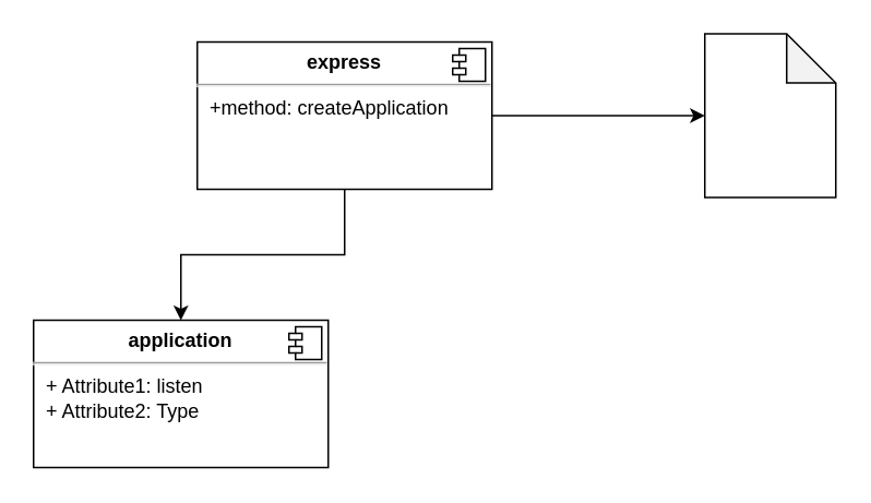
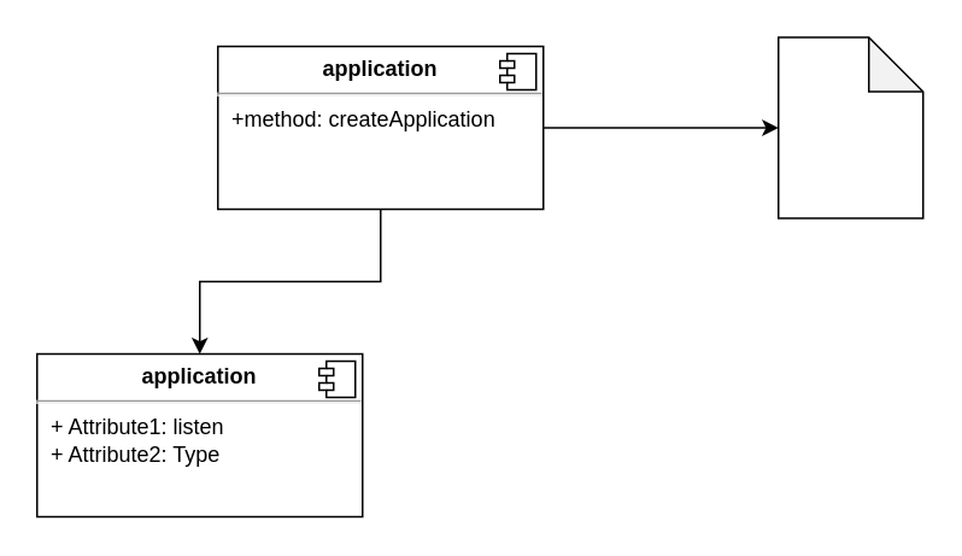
  <mxCell id="0" />
  <mxCell id="1" parent="0" />
  <mxCell id="2" value="" style="edgeStyle=orthogonalEdgeStyle;rounded=0;orthogonalLoop=1;jettySize=auto;html=1;" edge="1" parent="1" source="4" target="6"><mxGeometry relative="1" as="geometry" /></mxCell>
  <mxCell id="3" style="edgeStyle=orthogonalEdgeStyle;rounded=0;orthogonalLoop=1;jettySize=auto;html=1;exitX=0.5;exitY=1;exitDx=0;exitDy=0;entryX=0.5;entryY=0;entryDx=0;entryDy=0;" edge="1" parent="1" source="4" target="7"><mxGeometry relative="1" as="geometry" /></mxCell>
- <mxCell id="4" value="&lt;p style=&quot;margin: 0px ; margin-top: 6px ; text-align: center&quot;&gt;&lt;b&gt;express&lt;/b&gt;&lt;/p&gt;&lt;hr&gt;&lt;p style=&quot;margin: 0px ; margin-left: 8px&quot;&gt;+method: createApplication&lt;br&gt;&lt;br&gt;&lt;/p&gt;" style="align=left;overflow=fill;html=1;dropTarget=0;" vertex="1" parent="1"><mxGeometry x="120" y="25" width="180" height="90" as="geometry" /></mxCell>
+ <mxCell id="4" value="&lt;p style=&quot;margin: 0px ; margin-top: 6px ; text-align: center&quot;&gt;&lt;b&gt;application&lt;/b&gt;&lt;/p&gt;&lt;hr&gt;&lt;p style=&quot;margin: 0px ; margin-left: 8px&quot;&gt;+method: createApplication&lt;br&gt;&lt;br&gt;&lt;/p&gt;" style="align=left;overflow=fill;html=1;dropTarget=0;" vertex="1" parent="1"><mxGeometry x="120" y="25" width="180" height="90" as="geometry" /></mxCell>
  <mxCell id="5" value="" style="shape=component;jettyWidth=8;jettyHeight=4;" vertex="1" parent="4"><mxGeometry x="1" width="20" height="20" relative="1" as="geometry"><mxPoint x="-24" y="4" as="offset" /></mxGeometry></mxCell>
  <mxCell id="6" value="" style="shape=note;whiteSpace=wrap;html=1;backgroundOutline=1;darkOpacity=0.05;align=left;" vertex="1" parent="1"><mxGeometry x="430" y="20" width="80" height="100" as="geometry" /></mxCell>
  <mxCell id="7" value="&lt;p style=&quot;margin: 0px ; margin-top: 6px ; text-align: center&quot;&gt;&lt;b&gt;application&lt;/b&gt;&lt;/p&gt;&lt;hr&gt;&lt;p style=&quot;margin: 0px ; margin-left: 8px&quot;&gt;+ Attribute1: listen&lt;br&gt;+ Attribute2: Type&lt;/p&gt;" style="align=left;overflow=fill;html=1;dropTarget=0;" vertex="1" parent="1"><mxGeometry x="20" y="195" width="180" height="90" as="geometry" /></mxCell>
  <mxCell id="8" value="" style="shape=component;jettyWidth=8;jettyHeight=4;" vertex="1" parent="7"><mxGeometry x="1" width="20" height="20" relative="1" as="geometry"><mxPoint x="-24" y="4" as="offset" /></mxGeometry></mxCell>
